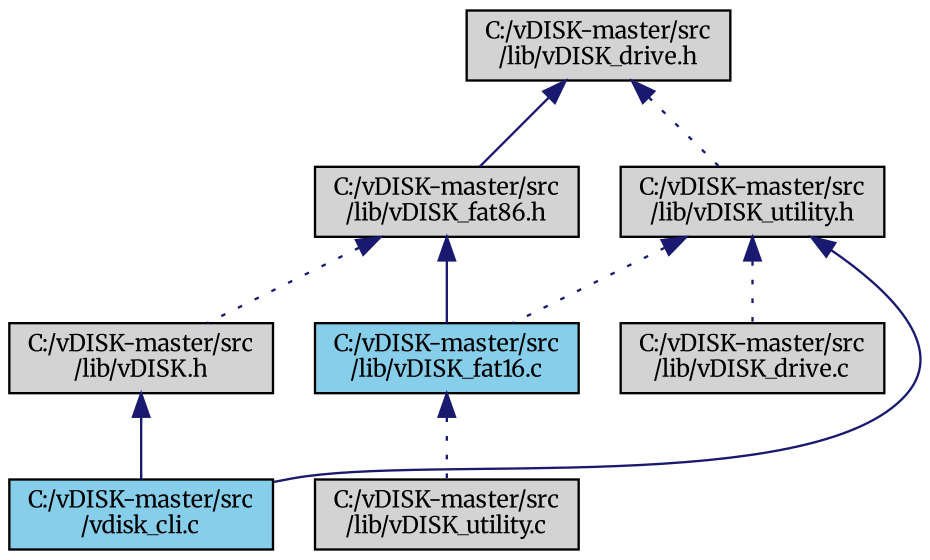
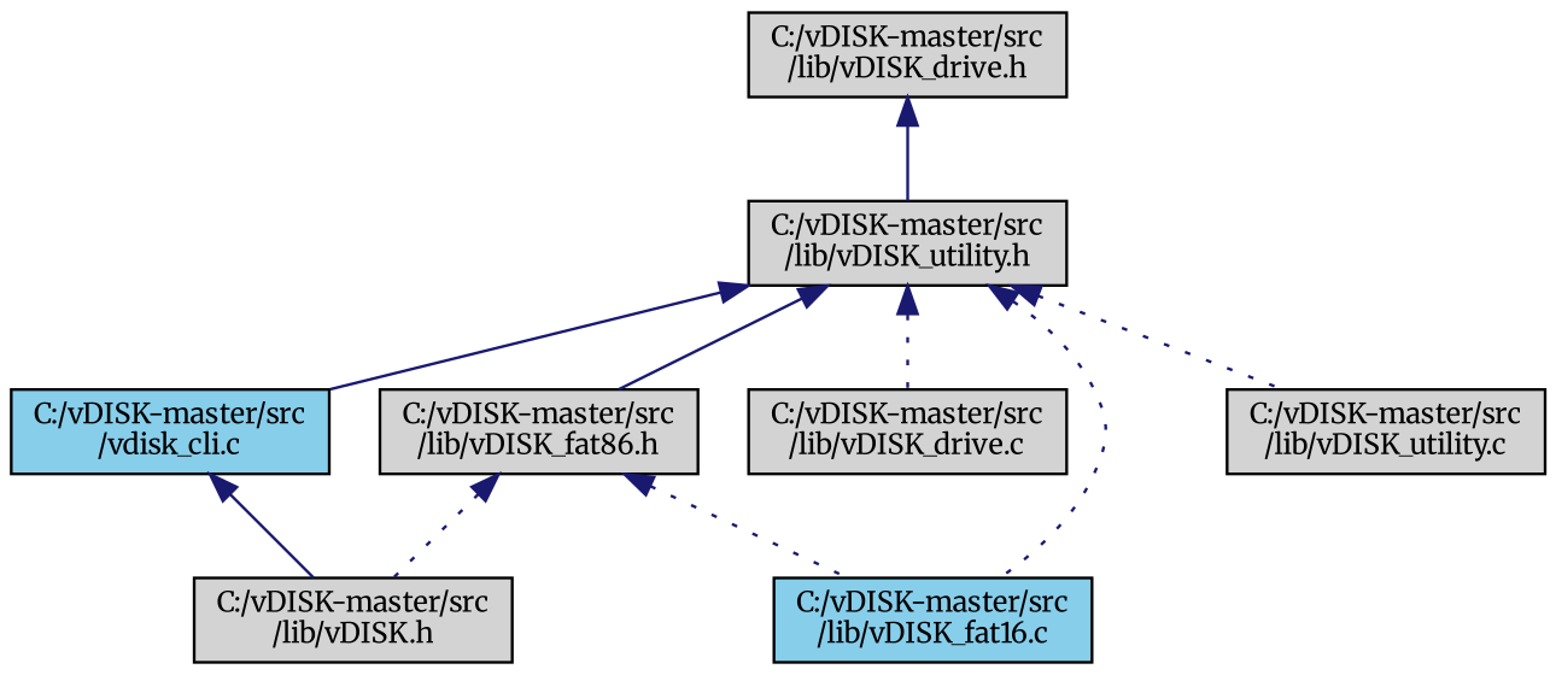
  digraph {
    fontname=Merriweather
    node [color=black fillcolor=lightgrey fontname=Merriweather fontsize=10 shape=record style=filled]
    edge [color=midnightblue dir=back fontname=Merriweather fontsize=10 labelfontname=Helvetica labelfontsize=10 style=dotted]
    n1 [fontcolor=black height=0.2 label="C:/vDISK-master/src\l/lib/vDISK_drive.h" width=0.4]
    n2 [height=0.2 label="C:/vDISK-master/src\l/lib/vDISK_fat86.h" width=0.4]
    n3 [height=0.2 label="C:/vDISK-master/src\l/lib/vDISK_utility.h" width=0.4]
    n4 [height=0.2 label="C:/vDISK-master/src\l/lib/vDISK.h" width=0.4]
    n5 [fillcolor=skyblue height=0.2 label="C:/vDISK-master/src\l/vdisk_cli.c" width=0.4]
    n6 [height=0.2 label="C:/vDISK-master/src\l/lib/vDISK_drive.c" width=0.4]
    n7 [fillcolor=skyblue height=0.2 label="C:/vDISK-master/src\l/lib/vDISK_fat16.c" width=0.4]
    n8 [height=0.2 label="C:/vDISK-master/src\l/lib/vDISK_utility.c" width=0.4]
-   n1 -> n2 [style=solid]
-   n1 -> n3
+   n3 -> n2 [style=solid]
+   n1 -> n3 [style=solid]
    n2 -> n4
-   n2 -> n7 [style=solid]
+   n2 -> n7
    n3 -> n5 [style=solid]
    n3 -> n6
    n3 -> n7
-   n7 -> n8
-   n4 -> n5 [style=solid]
+   n3 -> n8
+   n5 -> n4 [style=solid]
  }
